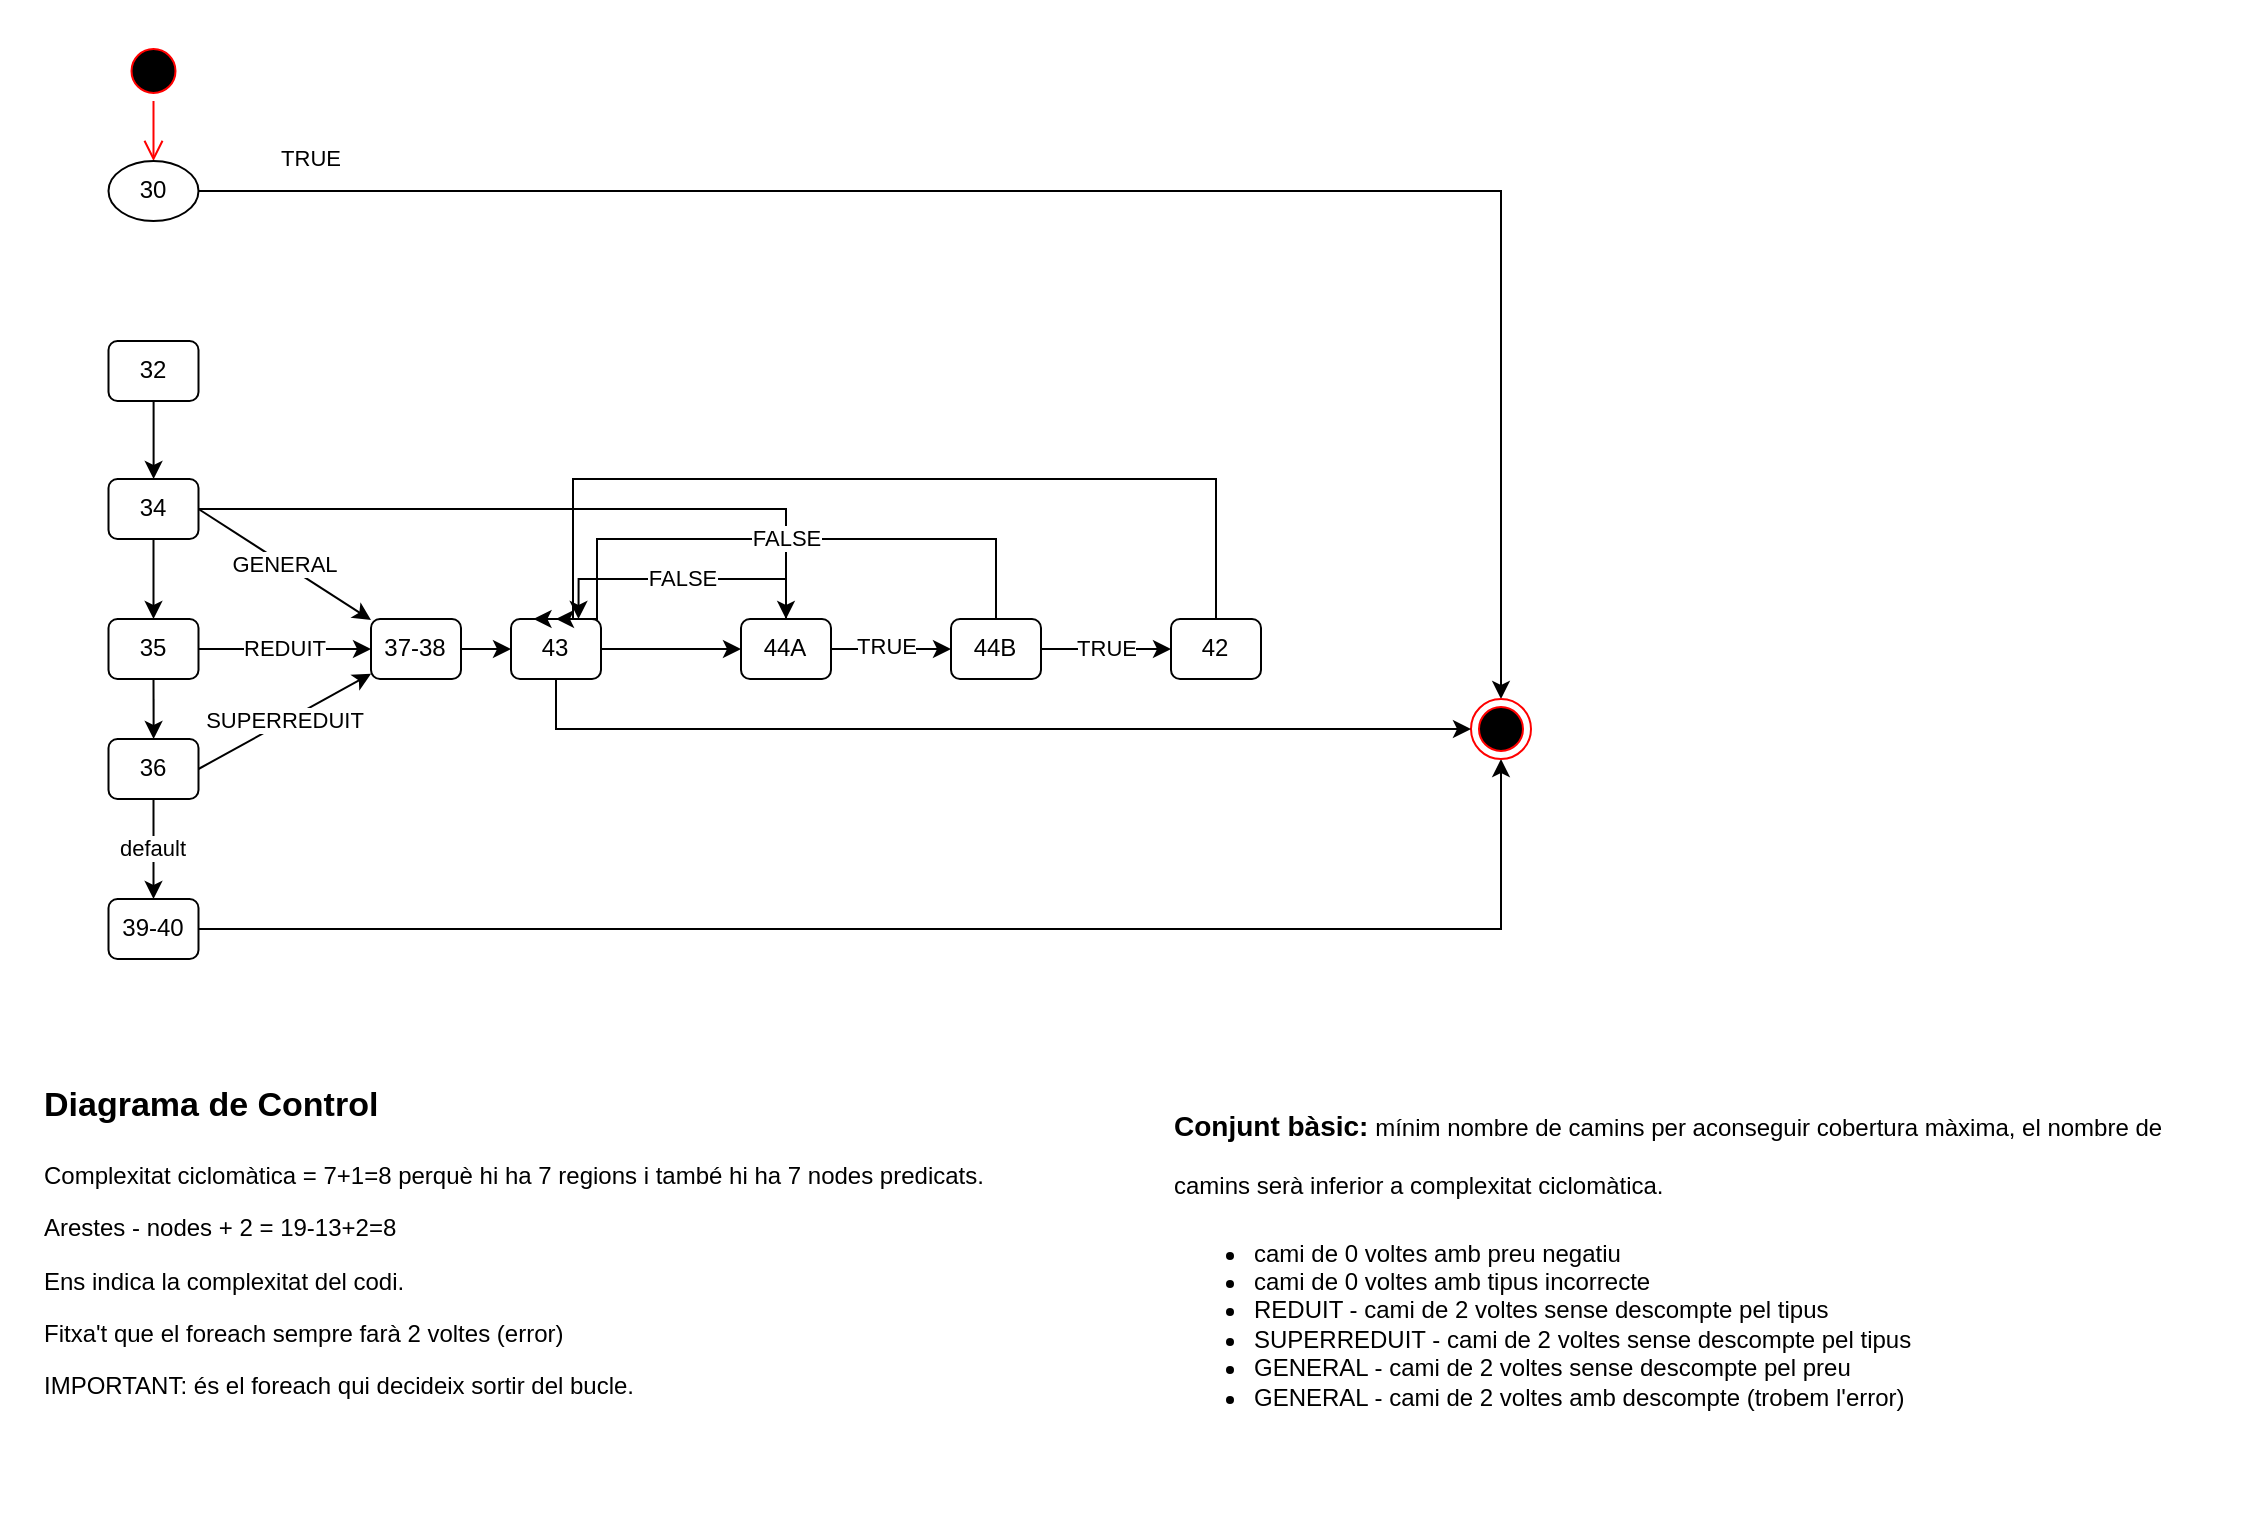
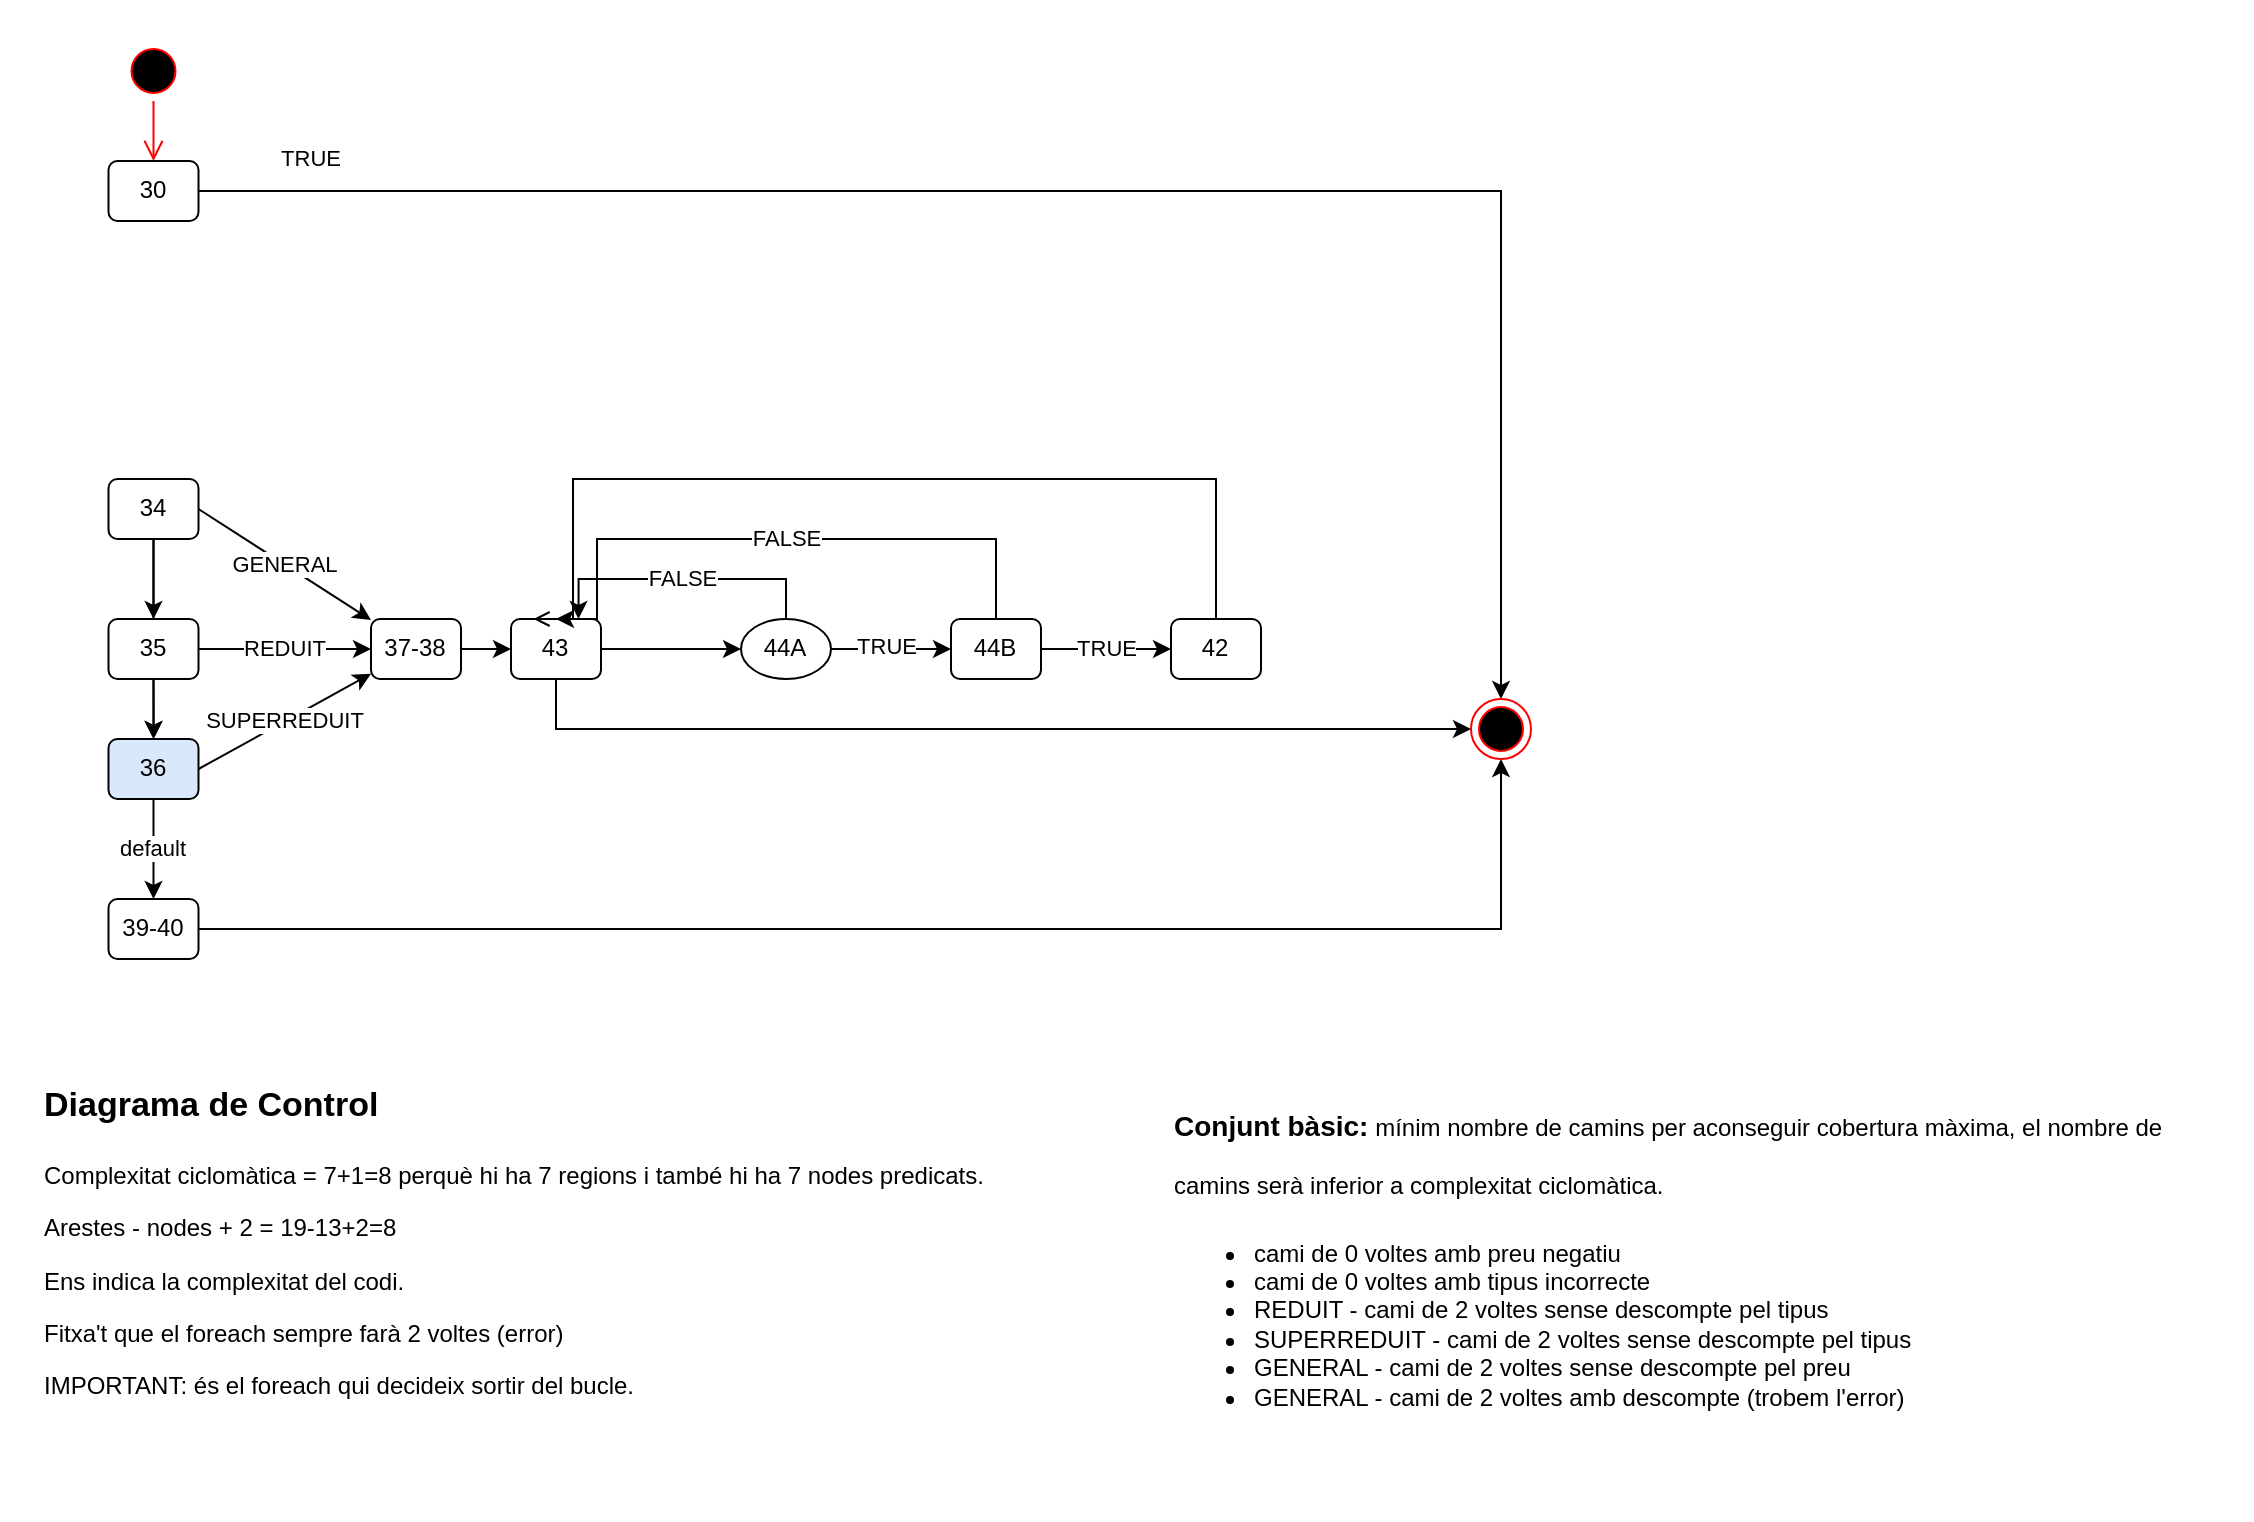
  <mxCell id="0" />
  <mxCell id="1" parent="0" />
  <mxCell id="2" value="" style="ellipse;html=1;shape=startState;fillColor=#000000;strokeColor=#ff0000;" parent="1" vertex="1"><mxGeometry x="61.25" y="20" width="30" height="30" as="geometry" /></mxCell>
  <mxCell id="3" value="" style="edgeStyle=orthogonalEdgeStyle;html=1;verticalAlign=bottom;endArrow=open;endSize=8;strokeColor=#ff0000;rounded=0;entryX=0.5;entryY=0;entryDx=0;entryDy=0;" parent="1" source="2" target="5" edge="1"><mxGeometry relative="1" as="geometry"><mxPoint x="76.25" y="80" as="targetPoint" /></mxGeometry></mxCell>
  <mxCell id="4" value="TRUE" style="edgeStyle=orthogonalEdgeStyle;rounded=0;orthogonalLoop=1;jettySize=auto;html=1;exitX=1;exitY=0.5;exitDx=0;exitDy=0;entryX=0.5;entryY=0;entryDx=0;entryDy=0;" parent="1" source="5" target="16" edge="1"><mxGeometry x="-0.876" y="16" relative="1" as="geometry"><mxPoint x="181.25" y="95" as="targetPoint" /><mxPoint as="offset" /></mxGeometry></mxCell>
- <mxCell id="5" value="30" style="ellipse;whiteSpace=wrap;html=1;" parent="1" vertex="1"><mxGeometry x="53.75" y="80" width="45" height="30" as="geometry" /></mxCell>
+ <mxCell id="5" value="30" style="rounded=1;whiteSpace=wrap;html=1;" parent="1" vertex="1"><mxGeometry x="53.75" y="80" width="45" height="30" as="geometry" /></mxCell>
  <mxCell id="6" value="GENERAL" style="rounded=0;orthogonalLoop=1;jettySize=auto;html=1;exitX=1;exitY=0.5;exitDx=0;exitDy=0;" parent="1" source="20" target="15" edge="1"><mxGeometry relative="1" as="geometry"><mxPoint x="177" y="254" as="targetPoint" /></mxGeometry></mxCell>
  <mxCell id="7" value="REDUIT" style="rounded=0;orthogonalLoop=1;jettySize=auto;html=1;exitX=1;exitY=0.5;exitDx=0;exitDy=0;entryX=0;entryY=0.5;entryDx=0;entryDy=0;" parent="1" source="22" target="15" edge="1"><mxGeometry relative="1" as="geometry"><mxPoint x="177" y="324" as="targetPoint" /></mxGeometry></mxCell>
  <mxCell id="8" value="SUPERREDUIT" style="rounded=0;orthogonalLoop=1;jettySize=auto;html=1;exitX=1;exitY=0.5;exitDx=0;exitDy=0;" parent="1" source="23" target="15" edge="1"><mxGeometry relative="1" as="geometry"><mxPoint x="177" y="384" as="targetPoint" /></mxGeometry></mxCell>
  <mxCell id="9" value="default" style="rounded=0;orthogonalLoop=1;jettySize=auto;html=1;exitX=0.5;exitY=1;exitDx=0;exitDy=0;entryX=0.5;entryY=0;entryDx=0;entryDy=0;" parent="1" source="23" target="13" edge="1"><mxGeometry relative="1" as="geometry"><mxPoint x="76.25" y="459" as="sourcePoint" /></mxGeometry></mxCell>
- <mxCell id="10" value="" style="edgeStyle=orthogonalEdgeStyle;rounded=0;orthogonalLoop=1;jettySize=auto;html=1;" parent="1" source="11" target="20" edge="1"><mxGeometry relative="1" as="geometry" /></mxCell>
- <mxCell id="11" value="32" style="rounded=1;whiteSpace=wrap;html=1;" parent="1" vertex="1"><mxGeometry x="53.75" y="170" width="45" height="30" as="geometry" /></mxCell>
  <mxCell id="12" style="edgeStyle=orthogonalEdgeStyle;rounded=0;orthogonalLoop=1;jettySize=auto;html=1;exitX=1;exitY=0.5;exitDx=0;exitDy=0;" parent="1" source="13" target="16" edge="1"><mxGeometry relative="1" as="geometry" /></mxCell>
  <mxCell id="13" value="39-40" style="rounded=1;whiteSpace=wrap;html=1;" parent="1" vertex="1"><mxGeometry x="53.75" y="449" width="45" height="30" as="geometry" /></mxCell>
  <mxCell id="14" style="edgeStyle=orthogonalEdgeStyle;rounded=0;orthogonalLoop=1;jettySize=auto;html=1;exitX=1;exitY=0.5;exitDx=0;exitDy=0;entryX=0;entryY=0.5;entryDx=0;entryDy=0;" edge="1" parent="1" source="15" target="26"><mxGeometry relative="1" as="geometry" /></mxCell>
  <mxCell id="15" value="37-38" style="rounded=1;whiteSpace=wrap;html=1;" parent="1" vertex="1"><mxGeometry x="185" y="309" width="45" height="30" as="geometry" /></mxCell>
  <mxCell id="16" value="" style="ellipse;html=1;shape=endState;fillColor=#000000;strokeColor=#ff0000;" parent="1" vertex="1"><mxGeometry x="735" y="349" width="30" height="30" as="geometry" /></mxCell>
  <mxCell id="17" value="&lt;h1 style=&quot;margin-top: 0px;&quot;&gt;&lt;font style=&quot;font-size: 17px;&quot;&gt;Diagrama de Control&lt;/font&gt;&lt;/h1&gt;&lt;p&gt;Complexitat ciclomàtica = 7+1=8 perquè h&lt;span style=&quot;background-color: initial;&quot;&gt;i ha 7 regions i també hi ha 7 nodes predicats.&lt;/span&gt;&lt;/p&gt;&lt;p&gt;&lt;span style=&quot;background-color: initial;&quot;&gt;Arestes - nodes + 2 = 19-13+2=8&lt;/span&gt;&lt;/p&gt;&lt;p&gt;Ens indica la complexitat del codi.&lt;/p&gt;&lt;p&gt;Fitxa't que el foreach sempre farà 2 voltes (error)&lt;/p&gt;&lt;p&gt;IMPORTANT: és el foreach qui decideix sortir del bucle.&lt;/p&gt;" style="text;html=1;whiteSpace=wrap;overflow=hidden;rounded=0;" parent="1" vertex="1"><mxGeometry x="20" y="529" width="520" height="200" as="geometry" /></mxCell>
  <mxCell id="18" value="" style="edgeStyle=orthogonalEdgeStyle;rounded=0;orthogonalLoop=1;jettySize=auto;html=1;" parent="1" source="20" target="22" edge="1"><mxGeometry relative="1" as="geometry" /></mxCell>
- <mxCell id="19" value="" style="edgeStyle=orthogonalEdgeStyle;rounded=0;orthogonalLoop=1;jettySize=auto;html=1;" edge="1" parent="1" source="20" target="30"><mxGeometry relative="1" as="geometry" /></mxCell>
+ <mxCell id="19" value="" style="edgeStyle=orthogonalEdgeStyle;rounded=0;orthogonalLoop=1;jettySize=auto;html=1;" edge="1" parent="1" source="20" target="23"><mxGeometry relative="1" as="geometry" /></mxCell>
  <mxCell id="20" value="34" style="rounded=1;whiteSpace=wrap;html=1;" parent="1" vertex="1"><mxGeometry x="53.75" y="239" width="45" height="30" as="geometry" /></mxCell>
  <mxCell id="21" style="edgeStyle=orthogonalEdgeStyle;rounded=0;orthogonalLoop=1;jettySize=auto;html=1;exitX=0.5;exitY=1;exitDx=0;exitDy=0;" parent="1" source="22" target="23" edge="1"><mxGeometry relative="1" as="geometry" /></mxCell>
  <mxCell id="22" value="35" style="rounded=1;whiteSpace=wrap;html=1;" parent="1" vertex="1"><mxGeometry x="53.75" y="309" width="45" height="30" as="geometry" /></mxCell>
- <mxCell id="23" value="36" style="rounded=1;whiteSpace=wrap;html=1;" parent="1" vertex="1"><mxGeometry x="53.75" y="369" width="45" height="30" as="geometry" /></mxCell>
+ <mxCell id="23" value="36" style="rounded=1;whiteSpace=wrap;html=1;fillColor=#dae8fc;" parent="1" vertex="1"><mxGeometry x="53.75" y="369" width="45" height="30" as="geometry" /></mxCell>
  <mxCell id="24" value="" style="edgeStyle=orthogonalEdgeStyle;rounded=0;orthogonalLoop=1;jettySize=auto;html=1;" edge="1" parent="1" source="26" target="30"><mxGeometry relative="1" as="geometry" /></mxCell>
  <mxCell id="25" style="edgeStyle=orthogonalEdgeStyle;rounded=0;orthogonalLoop=1;jettySize=auto;html=1;exitX=0.5;exitY=1;exitDx=0;exitDy=0;entryX=0;entryY=0.5;entryDx=0;entryDy=0;" edge="1" parent="1" source="26" target="16"><mxGeometry relative="1" as="geometry" /></mxCell>
  <mxCell id="26" value="43" style="rounded=1;whiteSpace=wrap;html=1;" vertex="1" parent="1"><mxGeometry x="255" y="309" width="45" height="30" as="geometry" /></mxCell>
  <mxCell id="27" value="" style="edgeStyle=orthogonalEdgeStyle;rounded=0;orthogonalLoop=1;jettySize=auto;html=1;" edge="1" parent="1" source="30" target="33"><mxGeometry relative="1" as="geometry" /></mxCell>
  <mxCell id="28" value="TRUE" style="edgeLabel;html=1;align=center;verticalAlign=middle;resizable=0;points=[];" vertex="1" connectable="0" parent="27"><mxGeometry x="-0.11" y="2" relative="1" as="geometry"><mxPoint as="offset" /></mxGeometry></mxCell>
  <mxCell id="29" value="FALSE" style="edgeStyle=orthogonalEdgeStyle;rounded=0;orthogonalLoop=1;jettySize=auto;html=1;exitX=0.5;exitY=0;exitDx=0;exitDy=0;entryX=0.75;entryY=0;entryDx=0;entryDy=0;" edge="1" parent="1" source="30" target="26"><mxGeometry relative="1" as="geometry" /></mxCell>
- <mxCell id="30" value="44A" style="rounded=1;whiteSpace=wrap;html=1;" vertex="1" parent="1"><mxGeometry x="370" y="309" width="45" height="30" as="geometry" /></mxCell>
+ <mxCell id="30" value="44A" style="ellipse;whiteSpace=wrap;html=1;" vertex="1" parent="1"><mxGeometry x="370" y="309" width="45" height="30" as="geometry" /></mxCell>
  <mxCell id="31" value="TRUE" style="edgeStyle=orthogonalEdgeStyle;rounded=0;orthogonalLoop=1;jettySize=auto;html=1;" edge="1" parent="1" source="33" target="35"><mxGeometry relative="1" as="geometry" /></mxCell>
  <mxCell id="32" value="FALSE" style="edgeStyle=orthogonalEdgeStyle;rounded=0;orthogonalLoop=1;jettySize=auto;html=1;exitX=0.5;exitY=0;exitDx=0;exitDy=0;entryX=0.5;entryY=0;entryDx=0;entryDy=0;" edge="1" parent="1" target="26"><mxGeometry relative="1" as="geometry"><mxPoint x="497.5" y="319" as="sourcePoint" /><mxPoint x="298" y="289" as="targetPoint" /><Array as="points"><mxPoint x="498" y="269" /><mxPoint x="298" y="269" /></Array></mxGeometry></mxCell>
  <mxCell id="33" value="44B" style="rounded=1;whiteSpace=wrap;html=1;" vertex="1" parent="1"><mxGeometry x="475" y="309" width="45" height="30" as="geometry" /></mxCell>
- <mxCell id="34" style="edgeStyle=orthogonalEdgeStyle;rounded=0;orthogonalLoop=1;jettySize=auto;html=1;exitX=0.5;exitY=0;exitDx=0;exitDy=0;entryX=0.25;entryY=0;entryDx=0;entryDy=0;" edge="1" parent="1" source="35" target="26"><mxGeometry relative="1" as="geometry"><Array as="points"><mxPoint x="608" y="239" /><mxPoint x="286" y="239" /></Array></mxGeometry></mxCell>
+ <mxCell id="34" style="edgeStyle=orthogonalEdgeStyle;rounded=0;orthogonalLoop=1;jettySize=auto;html=1;exitX=0.5;exitY=0;exitDx=0;exitDy=0;entryX=0.25;entryY=0;entryDx=0;entryDy=0;endArrow=open;" edge="1" parent="1" source="35" target="26"><mxGeometry relative="1" as="geometry"><Array as="points"><mxPoint x="608" y="239" /><mxPoint x="286" y="239" /></Array></mxGeometry></mxCell>
  <mxCell id="35" value="42" style="rounded=1;whiteSpace=wrap;html=1;" vertex="1" parent="1"><mxGeometry x="585" y="309" width="45" height="30" as="geometry" /></mxCell>
  <mxCell id="36" value="&lt;h1 style=&quot;margin-top: 0px;&quot;&gt;&lt;b style=&quot;background-color: initial; font-size: 12px;&quot;&gt;&lt;font style=&quot;font-size: 14px;&quot;&gt;Conjunt bàsic:&lt;/font&gt;&lt;/b&gt;&lt;span style=&quot;background-color: initial; font-size: 12px; font-weight: normal;&quot;&gt; mínim nombre de camins per aconseguir cobertura màxima, el nombre de camins serà inferior a complexitat ciclomàtica.&lt;/span&gt;&lt;br&gt;&lt;/h1&gt;&lt;p&gt;&lt;/p&gt;&lt;ul&gt;&lt;li&gt;cami de 0 voltes amb preu negatiu&lt;br&gt;&lt;/li&gt;&lt;li&gt;cami de 0 voltes amb tipus incorrecte&lt;br&gt;&lt;/li&gt;&lt;li&gt;REDUIT -&amp;nbsp;cami de 2 voltes sense descompte pel tipus&lt;/li&gt;&lt;li&gt;SUPERREDUIT -&amp;nbsp;cami de 2 voltes sense descompte pel tipus&lt;/li&gt;&lt;li&gt;GENERAL -&amp;nbsp;cami de 2 voltes sense descompte pel preu&lt;/li&gt;&lt;li&gt;GENERAL - cami de 2 voltes amb descompte (trobem l'error)&lt;/li&gt;&lt;/ul&gt;&lt;p&gt;&lt;/p&gt;" style="text;html=1;whiteSpace=wrap;overflow=hidden;rounded=0;" vertex="1" parent="1"><mxGeometry x="585" y="539" width="520" height="200" as="geometry" /></mxCell>
